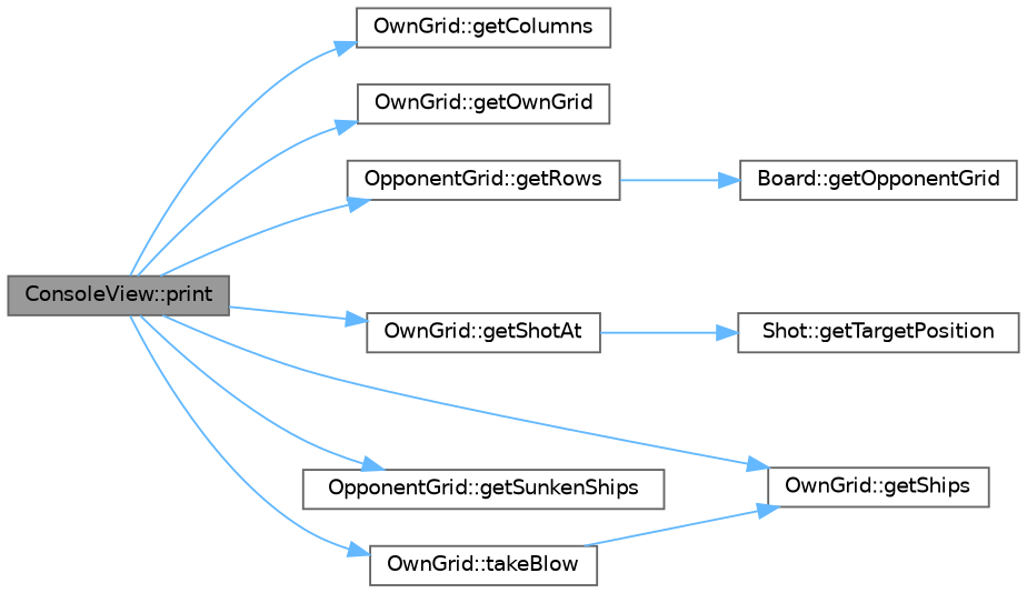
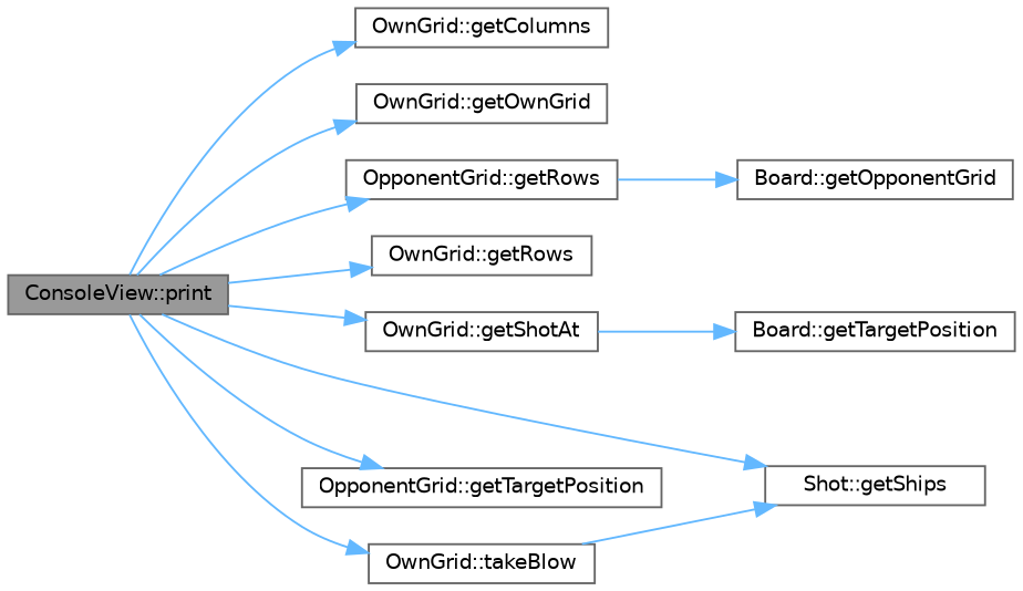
  digraph {
    rankdir=LR
    node [color=grey40 fillcolor=white fontname=Helvetica fontsize=10 shape=box style=filled]
    edge [color=steelblue1 fontname=Helvetica fontsize=10 labelfontname=Helvetica labelfontsize=10 style=solid]
    n1 [color=gray40 fillcolor=grey60 fontcolor=black height=0.2 label="ConsoleView::print" width=0.4]
    n2 [height=0.2 label="OwnGrid::getColumns" width=0.4]
    n3 [height=0.2 label="OwnGrid::getOwnGrid" width=0.4]
    n4 [height=0.2 label="OpponentGrid::getRows" width=0.4]
-   n6 [height=0.2 label="OwnGrid::getShips" width=0.4]
+   n5 [height=0.2 label="OwnGrid::getRows" width=0.4]
+   n6 [height=0.2 label="Shot::getShips" width=0.4]
    n7 [height=0.2 label="OwnGrid::getShotAt" width=0.4]
-   n8 [height=0.2 label="OpponentGrid::getSunkenShips" width=0.4]
+   n8 [height=0.2 label="OpponentGrid::getTargetPosition" width=0.4]
    n9 [height=0.2 label="OwnGrid::takeBlow" width=0.4]
    n10 [height=0.2 label="Board::getOpponentGrid" width=0.4]
-   n11 [height=0.2 label="Shot::getTargetPosition" width=0.4]
+   n11 [height=0.2 label="Board::getTargetPosition" width=0.4]
    n1 -> n2
    n1 -> n3
    n1 -> n4
+   n1 -> n5
    n1 -> n6
    n1 -> n7
    n1 -> n8
    n1 -> n9
    n4 -> n10
    n7 -> n11
    n9 -> n6
  }
